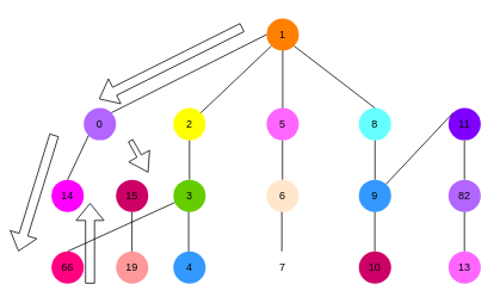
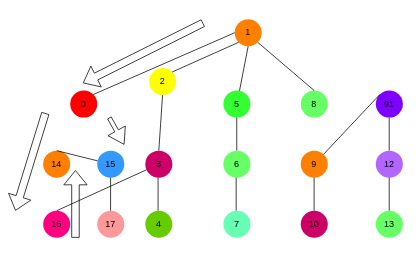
  <mxCell id="0" />
  <mxCell id="1" parent="0" />
- <mxCell id="2" value="1" style="ellipse;whiteSpace=wrap;html=1;aspect=fixed;fillColor=#FF8000;strokeColor=none;" vertex="1" parent="1"><mxGeometry x="297" y="20" width="36" height="36" as="geometry" /></mxCell>
- <mxCell id="3" value="5" style="ellipse;whiteSpace=wrap;html=1;aspect=fixed;fillColor=#ff66ff;strokeColor=none;" vertex="1" parent="1"><mxGeometry x="297" y="120" width="36" height="36" as="geometry" /></mxCell>
- <mxCell id="4" value="8" style="ellipse;whiteSpace=wrap;html=1;aspect=fixed;fillColor=#66FFFF;strokeColor=none;" vertex="1" parent="1"><mxGeometry x="400" y="120" width="36" height="36" as="geometry" /></mxCell>
- <mxCell id="5" value="11" style="ellipse;whiteSpace=wrap;html=1;aspect=fixed;fillColor=#7F00FF;strokeColor=none;" vertex="1" parent="1"><mxGeometry x="500" y="120" width="36" height="36" as="geometry" /></mxCell>
- <mxCell id="6" value="6" style="ellipse;whiteSpace=wrap;html=1;aspect=fixed;fillColor=#ffe6cc;strokeColor=none;" vertex="1" parent="1"><mxGeometry x="297" y="200" width="36" height="36" as="geometry" /></mxCell>
- <mxCell id="7" value="0" style="ellipse;whiteSpace=wrap;html=1;aspect=fixed;fillColor=#b266ff;strokeColor=none;" vertex="1" parent="1"><mxGeometry x="93" y="120" width="36" height="36" as="geometry" /></mxCell>
- <mxCell id="8" value="2" style="ellipse;whiteSpace=wrap;html=1;aspect=fixed;fillColor=#FFFF00;strokeColor=none;" vertex="1" parent="1"><mxGeometry x="193" y="120" width="36" height="36" as="geometry" /></mxCell>
- <mxCell id="9" value="3" style="ellipse;whiteSpace=wrap;html=1;aspect=fixed;fillColor=#66CC00;strokeColor=none;" vertex="1" parent="1"><mxGeometry x="193" y="200" width="36" height="36" as="geometry" /></mxCell>
- <mxCell id="10" value="9" style="ellipse;whiteSpace=wrap;html=1;aspect=fixed;fillColor=#3399FF;strokeColor=none;" vertex="1" parent="1"><mxGeometry x="400" y="200" width="36" height="36" as="geometry" /></mxCell>
- <mxCell id="11" value="82" style="ellipse;whiteSpace=wrap;html=1;aspect=fixed;fillColor=#B266FF;strokeColor=none;" vertex="1" parent="1"><mxGeometry x="500" y="200" width="36" height="36" as="geometry" /></mxCell>
- <mxCell id="12" value="14" style="ellipse;whiteSpace=wrap;html=1;aspect=fixed;fillColor=#FF00FF;strokeColor=none;" vertex="1" parent="1"><mxGeometry x="57" y="200" width="36" height="36" as="geometry" /></mxCell>
- <mxCell id="13" value="15" style="ellipse;whiteSpace=wrap;html=1;aspect=fixed;fillColor=#CC0066;strokeColor=none;" vertex="1" parent="1"><mxGeometry x="129" y="200" width="36" height="36" as="geometry" /></mxCell>
- <mxCell id="14" value="7" style="ellipse;whiteSpace=wrap;html=1;aspect=fixed;fillColor=#ffffff;strokeColor=none;" vertex="1" parent="1"><mxGeometry x="297" y="280" width="36" height="36" as="geometry" /></mxCell>
- <mxCell id="15" value="4" style="ellipse;whiteSpace=wrap;html=1;aspect=fixed;fillColor=#3399ff;strokeColor=none;" vertex="1" parent="1"><mxGeometry x="193" y="280" width="36" height="36" as="geometry" /></mxCell>
+ <mxCell id="2" value="1" style="ellipse;whiteSpace=wrap;html=1;aspect=fixed;fillColor=#FF8000;strokeColor=none;" vertex="1" parent="1"><mxGeometry x="312" y="25" width="36" height="36" as="geometry" /></mxCell>
+ <mxCell id="3" value="5" style="ellipse;whiteSpace=wrap;html=1;aspect=fixed;fillColor=#33FF33;strokeColor=none;" vertex="1" parent="1"><mxGeometry x="297" y="120" width="36" height="36" as="geometry" /></mxCell>
+ <mxCell id="4" value="8" style="ellipse;whiteSpace=wrap;html=1;aspect=fixed;fillColor=#66ff66;strokeColor=none;" vertex="1" parent="1"><mxGeometry x="400" y="120" width="36" height="36" as="geometry" /></mxCell>
+ <mxCell id="5" value="91" style="ellipse;whiteSpace=wrap;html=1;aspect=fixed;fillColor=#7F00FF;strokeColor=none;" vertex="1" parent="1"><mxGeometry x="500" y="120" width="36" height="36" as="geometry" /></mxCell>
+ <mxCell id="6" value="6" style="ellipse;whiteSpace=wrap;html=1;aspect=fixed;fillColor=#66FF66;strokeColor=none;" vertex="1" parent="1"><mxGeometry x="297" y="200" width="36" height="36" as="geometry" /></mxCell>
+ <mxCell id="7" value="0" style="ellipse;whiteSpace=wrap;html=1;aspect=fixed;fillColor=#FF0000;strokeColor=none;" vertex="1" parent="1"><mxGeometry x="93" y="120" width="36" height="36" as="geometry" /></mxCell>
+ <mxCell id="8" value="2" style="ellipse;whiteSpace=wrap;html=1;aspect=fixed;fillColor=#FFFF00;strokeColor=none;" vertex="1" parent="1"><mxGeometry x="198" y="90" width="36" height="36" as="geometry" /></mxCell>
+ <mxCell id="9" value="3" style="ellipse;whiteSpace=wrap;html=1;aspect=fixed;fillColor=#cc0066;strokeColor=none;" vertex="1" parent="1"><mxGeometry x="193" y="200" width="36" height="36" as="geometry" /></mxCell>
+ <mxCell id="10" value="9" style="ellipse;whiteSpace=wrap;html=1;aspect=fixed;fillColor=#ff8000;strokeColor=none;" vertex="1" parent="1"><mxGeometry x="400" y="200" width="36" height="36" as="geometry" /></mxCell>
+ <mxCell id="11" value="12" style="ellipse;whiteSpace=wrap;html=1;aspect=fixed;fillColor=#B266FF;strokeColor=none;" vertex="1" parent="1"><mxGeometry x="500" y="200" width="36" height="36" as="geometry" /></mxCell>
+ <mxCell id="12" value="14" style="ellipse;whiteSpace=wrap;html=1;aspect=fixed;fillColor=#ff8000;strokeColor=none;" vertex="1" parent="1"><mxGeometry x="57" y="200" width="36" height="36" as="geometry" /></mxCell>
+ <mxCell id="13" value="15" style="ellipse;whiteSpace=wrap;html=1;aspect=fixed;fillColor=#3399ff;strokeColor=none;" vertex="1" parent="1"><mxGeometry x="129" y="200" width="36" height="36" as="geometry" /></mxCell>
+ <mxCell id="14" value="7" style="ellipse;whiteSpace=wrap;html=1;aspect=fixed;fillColor=#66FFB3;strokeColor=none;" vertex="1" parent="1"><mxGeometry x="297" y="280" width="36" height="36" as="geometry" /></mxCell>
+ <mxCell id="15" value="4" style="ellipse;whiteSpace=wrap;html=1;aspect=fixed;fillColor=#66CC00;strokeColor=none;" vertex="1" parent="1"><mxGeometry x="193" y="280" width="36" height="36" as="geometry" /></mxCell>
  <mxCell id="16" value="10" style="ellipse;whiteSpace=wrap;html=1;aspect=fixed;fillColor=#cc0066;strokeColor=none;" vertex="1" parent="1"><mxGeometry x="400" y="280" width="36" height="36" as="geometry" /></mxCell>
- <mxCell id="17" value="13" style="ellipse;whiteSpace=wrap;html=1;aspect=fixed;fillColor=#FF66FF;strokeColor=none;" vertex="1" parent="1"><mxGeometry x="500" y="280" width="36" height="36" as="geometry" /></mxCell>
- <mxCell id="18" value="66" style="ellipse;whiteSpace=wrap;html=1;aspect=fixed;fillColor=#FF0080;strokeColor=none;" vertex="1" parent="1"><mxGeometry x="57" y="280" width="36" height="36" as="geometry" /></mxCell>
- <mxCell id="19" value="19" style="ellipse;whiteSpace=wrap;html=1;aspect=fixed;fillColor=#FF9999;strokeColor=none;" vertex="1" parent="1"><mxGeometry x="129" y="280" width="36" height="36" as="geometry" /></mxCell>
+ <mxCell id="17" value="13" style="ellipse;whiteSpace=wrap;html=1;aspect=fixed;fillColor=#66ff66;strokeColor=none;" vertex="1" parent="1"><mxGeometry x="500" y="280" width="36" height="36" as="geometry" /></mxCell>
+ <mxCell id="18" value="16" style="ellipse;whiteSpace=wrap;html=1;aspect=fixed;fillColor=#FF0080;strokeColor=none;" vertex="1" parent="1"><mxGeometry x="57" y="280" width="36" height="36" as="geometry" /></mxCell>
+ <mxCell id="19" value="17" style="ellipse;whiteSpace=wrap;html=1;aspect=fixed;fillColor=#FF9999;strokeColor=none;" vertex="1" parent="1"><mxGeometry x="129" y="280" width="36" height="36" as="geometry" /></mxCell>
  <mxCell id="20" value="" style="endArrow=none;html=1;strokeColor=#000000;strokeWidth=1;entryX=0;entryY=1;entryDx=0;entryDy=0;exitX=1;exitY=0;exitDx=0;exitDy=0;" edge="1" parent="1" source="8" target="2"><mxGeometry width="50" height="50" relative="1" as="geometry"><mxPoint x="200" y="270" as="sourcePoint" /><mxPoint x="250" y="220" as="targetPoint" /><Array as="points" /></mxGeometry></mxCell>
  <mxCell id="21" value="" style="endArrow=none;html=1;strokeColor=#000000;strokeWidth=1;entryX=0.5;entryY=1;entryDx=0;entryDy=0;" edge="1" parent="1" source="3" target="2"><mxGeometry width="50" height="50" relative="1" as="geometry"><mxPoint x="283" y="120" as="sourcePoint" /><mxPoint x="333" y="70" as="targetPoint" /></mxGeometry></mxCell>
  <mxCell id="22" value="" style="endArrow=none;html=1;strokeColor=#000000;strokeWidth=1;entryX=1;entryY=1;entryDx=0;entryDy=0;exitX=0.5;exitY=0;exitDx=0;exitDy=0;" edge="1" parent="1" source="4" target="2"><mxGeometry width="50" height="50" relative="1" as="geometry"><mxPoint x="283" y="120" as="sourcePoint" /><mxPoint x="333" y="70" as="targetPoint" /></mxGeometry></mxCell>
  <mxCell id="23" value="" style="endArrow=none;html=1;strokeColor=#000000;strokeWidth=1;entryX=0;entryY=0.5;entryDx=0;entryDy=0;exitX=1;exitY=0;exitDx=0;exitDy=0;" edge="1" parent="1" source="7" target="2"><mxGeometry width="50" height="50" relative="1" as="geometry"><mxPoint x="210" y="230" as="sourcePoint" /><mxPoint x="270" y="90" as="targetPoint" /></mxGeometry></mxCell>
  <mxCell id="24" value="" style="endArrow=none;html=1;strokeColor=#000000;strokeWidth=1;exitX=0;exitY=0;exitDx=0;exitDy=0;" edge="1" parent="1" source="5" target="10"><mxGeometry width="50" height="50" relative="1" as="geometry"><mxPoint x="420" y="90" as="sourcePoint" /><mxPoint x="470" y="40" as="targetPoint" /></mxGeometry></mxCell>
- <mxCell id="25" value="" style="endArrow=none;html=1;strokeColor=#000000;strokeWidth=1;entryX=0;entryY=1;entryDx=0;entryDy=0;exitX=0.5;exitY=0;exitDx=0;exitDy=0;" edge="1" parent="1" source="12" target="7"><mxGeometry width="50" height="50" relative="1" as="geometry"><mxPoint x="70" y="200" as="sourcePoint" /><mxPoint x="120" y="150" as="targetPoint" /></mxGeometry></mxCell>
+ <mxCell id="25" value="" style="endArrow=none;html=1;strokeColor=#000000;strokeWidth=1;exitX=0.5;exitY=0;exitDx=0;exitDy=0;" edge="1" parent="1" source="12" target="13"><mxGeometry width="50" height="50" relative="1" as="geometry"><mxPoint x="70" y="200" as="sourcePoint" /><mxPoint x="120" y="150" as="targetPoint" /></mxGeometry></mxCell>
  <mxCell id="26" value="" style="endArrow=none;html=1;strokeColor=#000000;strokeWidth=1;exitX=0.5;exitY=0;exitDx=0;exitDy=0;" edge="1" parent="1" source="18" target="9"><mxGeometry width="50" height="50" relative="1" as="geometry"><mxPoint x="60" y="250" as="sourcePoint" /><mxPoint x="100" y="220" as="targetPoint" /></mxGeometry></mxCell>
  <mxCell id="27" value="" style="endArrow=none;html=1;strokeColor=#000000;strokeWidth=1;entryX=0.5;entryY=1;entryDx=0;entryDy=0;exitX=0.5;exitY=0;exitDx=0;exitDy=0;" edge="1" parent="1" source="9" target="8"><mxGeometry width="50" height="50" relative="1" as="geometry"><mxPoint x="260" y="220" as="sourcePoint" /><mxPoint x="310" y="170" as="targetPoint" /></mxGeometry></mxCell>
  <mxCell id="28" value="" style="endArrow=none;html=1;strokeColor=#000000;strokeWidth=1;entryX=0.5;entryY=1;entryDx=0;entryDy=0;exitX=0.5;exitY=0;exitDx=0;exitDy=0;" edge="1" parent="1"><mxGeometry width="50" height="50" relative="1" as="geometry"><mxPoint x="314.8" y="200" as="sourcePoint" /><mxPoint x="314.8" y="156" as="targetPoint" /></mxGeometry></mxCell>
- <mxCell id="29" value="" style="endArrow=none;html=1;strokeColor=#000000;strokeWidth=1;entryX=0.5;entryY=1;entryDx=0;entryDy=0;exitX=0.5;exitY=0;exitDx=0;exitDy=0;" edge="1" parent="1" source="10" target="4"><mxGeometry width="50" height="50" relative="1" as="geometry"><mxPoint x="314.8" y="200" as="sourcePoint" /><mxPoint x="314.8" y="156" as="targetPoint" /></mxGeometry></mxCell>
  <mxCell id="30" value="" style="endArrow=none;html=1;strokeColor=#000000;strokeWidth=1;entryX=0.5;entryY=1;entryDx=0;entryDy=0;exitX=0.5;exitY=0;exitDx=0;exitDy=0;" edge="1" parent="1"><mxGeometry width="50" height="50" relative="1" as="geometry"><mxPoint x="517.8" y="200" as="sourcePoint" /><mxPoint x="517.8" y="156" as="targetPoint" /></mxGeometry></mxCell>
  <mxCell id="31" value="" style="endArrow=none;html=1;strokeColor=#000000;strokeWidth=1;exitX=0.5;exitY=0;exitDx=0;exitDy=0;entryX=0.5;entryY=1;entryDx=0;entryDy=0;" edge="1" parent="1"><mxGeometry width="50" height="50" relative="1" as="geometry"><mxPoint x="146.8" y="280" as="sourcePoint" /><mxPoint x="146.8" y="236" as="targetPoint" /></mxGeometry></mxCell>
  <mxCell id="32" value="" style="endArrow=none;html=1;strokeColor=#000000;strokeWidth=1;exitX=0.5;exitY=0;exitDx=0;exitDy=0;entryX=0.5;entryY=1;entryDx=0;entryDy=0;" edge="1" parent="1"><mxGeometry width="50" height="50" relative="1" as="geometry"><mxPoint x="210" y="280" as="sourcePoint" /><mxPoint x="210" y="236" as="targetPoint" /></mxGeometry></mxCell>
  <mxCell id="33" value="" style="endArrow=none;html=1;strokeColor=#000000;strokeWidth=1;exitX=0.5;exitY=0;exitDx=0;exitDy=0;entryX=0.5;entryY=1;entryDx=0;entryDy=0;" edge="1" parent="1"><mxGeometry width="50" height="50" relative="1" as="geometry"><mxPoint x="314" y="280" as="sourcePoint" /><mxPoint x="314" y="236" as="targetPoint" /></mxGeometry></mxCell>
  <mxCell id="34" value="" style="endArrow=none;html=1;strokeColor=#000000;strokeWidth=1;exitX=0.5;exitY=0;exitDx=0;exitDy=0;entryX=0.5;entryY=1;entryDx=0;entryDy=0;" edge="1" parent="1"><mxGeometry width="50" height="50" relative="1" as="geometry"><mxPoint x="417.8" y="280" as="sourcePoint" /><mxPoint x="417.8" y="236" as="targetPoint" /></mxGeometry></mxCell>
  <mxCell id="35" value="" style="endArrow=none;html=1;strokeColor=#000000;strokeWidth=1;exitX=0.5;exitY=0;exitDx=0;exitDy=0;entryX=0.5;entryY=1;entryDx=0;entryDy=0;" edge="1" parent="1"><mxGeometry width="50" height="50" relative="1" as="geometry"><mxPoint x="517.8" y="280" as="sourcePoint" /><mxPoint x="517.8" y="236" as="targetPoint" /></mxGeometry></mxCell>
  <mxCell id="36" value="" style="shape=flexArrow;endArrow=classic;html=1;strokeColor=#000000;strokeWidth=1;" edge="1" parent="1"><mxGeometry width="50" height="50" relative="1" as="geometry"><mxPoint x="270" y="30" as="sourcePoint" /><mxPoint x="110" y="110" as="targetPoint" /></mxGeometry></mxCell>
  <mxCell id="37" value="" style="shape=flexArrow;endArrow=classic;html=1;strokeColor=#000000;strokeWidth=1;" edge="1" parent="1"><mxGeometry width="50" height="50" relative="1" as="geometry"><mxPoint x="60" y="150" as="sourcePoint" /><mxPoint x="20" y="280" as="targetPoint" /></mxGeometry></mxCell>
  <mxCell id="38" value="" style="shape=flexArrow;endArrow=classic;html=1;strokeColor=#000000;strokeWidth=1;" edge="1" parent="1"><mxGeometry width="50" height="50" relative="1" as="geometry"><mxPoint x="100" y="316" as="sourcePoint" /><mxPoint x="100" y="226" as="targetPoint" /></mxGeometry></mxCell>
  <mxCell id="39" value="" style="shape=flexArrow;endArrow=classic;html=1;strokeColor=#000000;strokeWidth=1;width=5.517;endSize=6.497;" edge="1" parent="1"><mxGeometry width="50" height="50" relative="1" as="geometry"><mxPoint x="145" y="156" as="sourcePoint" /><mxPoint x="165" y="192" as="targetPoint" /></mxGeometry></mxCell>
